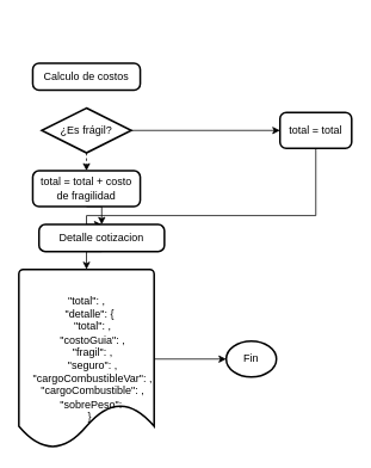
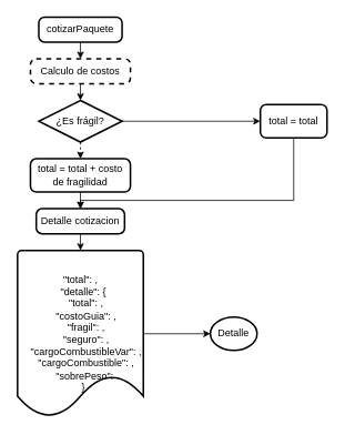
  <mxCell id="0" />
  <mxCell id="1" parent="0" />
- <mxCell id="2" value="Fin" style="strokeWidth=2;html=1;shape=mxgraph.flowchart.start_1;whiteSpace=wrap;" vertex="1" parent="1"><mxGeometry x="252" y="380" width="56" height="40" as="geometry" /></mxCell>
- <mxCell id="5" value="Calculo de costos" style="rounded=1;whiteSpace=wrap;html=1;absoluteArcSize=1;arcSize=14;strokeWidth=2;" vertex="1" parent="1"><mxGeometry x="36" y="70" width="120" height="30" as="geometry" /></mxCell>
+ <mxCell id="2" value="Detalle" style="strokeWidth=2;html=1;shape=mxgraph.flowchart.start_1;whiteSpace=wrap;" vertex="1" parent="1"><mxGeometry x="252" y="380" width="56" height="40" as="geometry" /></mxCell>
+ <mxCell id="3" style="edgeStyle=orthogonalEdgeStyle;rounded=0;orthogonalLoop=1;jettySize=auto;html=1;exitX=0.5;exitY=1;exitDx=0;exitDy=0;entryX=0.5;entryY=0;entryDx=0;entryDy=0;" edge="1" parent="1" source="4" target="5"><mxGeometry relative="1" as="geometry" /></mxCell>
+ <mxCell id="4" value="cotizarPaquete" style="rounded=1;whiteSpace=wrap;html=1;absoluteArcSize=1;arcSize=14;strokeWidth=2;" vertex="1" parent="1"><mxGeometry x="46" y="20" width="100" height="30" as="geometry" /></mxCell>
+ <mxCell id="5" value="Calculo de costos" style="rounded=1;whiteSpace=wrap;html=1;absoluteArcSize=1;arcSize=14;strokeWidth=2;dashed=1;" vertex="1" parent="1"><mxGeometry x="36" y="70" width="120" height="30" as="geometry" /></mxCell>
  <mxCell id="6" style="edgeStyle=orthogonalEdgeStyle;rounded=0;orthogonalLoop=1;jettySize=auto;html=1;exitX=0.5;exitY=1;exitDx=0;exitDy=0;exitPerimeter=0;entryX=0.5;entryY=0;entryDx=0;entryDy=0;dashed=1;" edge="1" parent="1" source="8" target="10"><mxGeometry relative="1" as="geometry" /></mxCell>
  <mxCell id="7" style="edgeStyle=orthogonalEdgeStyle;rounded=0;orthogonalLoop=1;jettySize=auto;html=1;exitX=1;exitY=0.5;exitDx=0;exitDy=0;exitPerimeter=0;entryX=0;entryY=0.5;entryDx=0;entryDy=0;" edge="1" parent="1" source="8" target="12"><mxGeometry relative="1" as="geometry" /></mxCell>
  <mxCell id="8" value="¿Es frágil?" style="strokeWidth=2;html=1;shape=mxgraph.flowchart.decision;whiteSpace=wrap;" vertex="1" parent="1"><mxGeometry x="46" y="120" width="100" height="50" as="geometry" /></mxCell>
  <mxCell id="9" style="edgeStyle=orthogonalEdgeStyle;rounded=0;orthogonalLoop=1;jettySize=auto;html=1;exitX=0.5;exitY=1;exitDx=0;exitDy=0;entryX=0.5;entryY=0;entryDx=0;entryDy=0;" edge="1" parent="1" source="10" target="13"><mxGeometry relative="1" as="geometry" /></mxCell>
  <mxCell id="10" value="total = total + costo de fragilidad" style="rounded=1;whiteSpace=wrap;html=1;absoluteArcSize=1;arcSize=14;strokeWidth=2;" vertex="1" parent="1"><mxGeometry x="36" y="190" width="120" height="40" as="geometry" /></mxCell>
  <mxCell id="11" style="edgeStyle=orthogonalEdgeStyle;rounded=0;orthogonalLoop=1;jettySize=auto;html=1;exitX=0.5;exitY=1;exitDx=0;exitDy=0;entryX=0.5;entryY=0;entryDx=0;entryDy=0;" edge="1" parent="1" source="12" target="13"><mxGeometry relative="1" as="geometry"><Array as="points"><mxPoint x="352" y="240" /><mxPoint x="96" y="240" /></Array></mxGeometry></mxCell>
  <mxCell id="12" value="total = total" style="rounded=1;whiteSpace=wrap;html=1;absoluteArcSize=1;arcSize=14;strokeWidth=2;" vertex="1" parent="1"><mxGeometry x="312" y="125" width="80" height="40" as="geometry" /></mxCell>
- <mxCell id="13" value="Detalle cotizacion" style="rounded=1;whiteSpace=wrap;html=1;absoluteArcSize=1;arcSize=14;strokeWidth=2;" vertex="1" parent="1"><mxGeometry x="43" y="250" width="140" height="30" as="geometry" /></mxCell>
+ <mxCell id="13" value="Detalle cotizacion" style="rounded=1;whiteSpace=wrap;html=1;absoluteArcSize=1;arcSize=14;strokeWidth=2;" vertex="1" parent="1"><mxGeometry x="43" y="250" width="106" height="30" as="geometry" /></mxCell>
+ <mxCell id="14" style="edgeStyle=orthogonalEdgeStyle;rounded=0;orthogonalLoop=1;jettySize=auto;html=1;exitX=0.5;exitY=1;exitDx=0;exitDy=0;entryX=0.5;entryY=0;entryDx=0;entryDy=0;entryPerimeter=0;" edge="1" parent="1" source="5" target="8"><mxGeometry relative="1" as="geometry" /></mxCell>
  <mxCell id="15" value="&lt;div style=&quot;line-height: 120%;&quot;&gt;&lt;span style=&quot;background-color: initial;&quot;&gt;&quot;total&quot;: ,&lt;/span&gt;&lt;br&gt;&lt;/div&gt;&lt;div style=&quot;line-height: 120%;&quot;&gt;&amp;nbsp; &quot;detalle&quot;: {&lt;/div&gt;&lt;div style=&quot;line-height: 120%;&quot;&gt;&amp;nbsp; &amp;nbsp; &quot;total&quot;: ,&lt;/div&gt;&lt;div style=&quot;line-height: 120%;&quot;&gt;&amp;nbsp; &amp;nbsp; &quot;costoGuia&quot;: ,&lt;/div&gt;&lt;div style=&quot;line-height: 120%;&quot;&gt;&amp;nbsp; &amp;nbsp; &quot;fragil&quot;: ,&lt;/div&gt;&lt;div style=&quot;line-height: 120%;&quot;&gt;&amp;nbsp; &amp;nbsp; &quot;seguro&quot;: ,&lt;/div&gt;&lt;div style=&quot;line-height: 120%;&quot;&gt;&amp;nbsp; &amp;nbsp; &quot;cargoCombustibleVar&quot;: ,&lt;/div&gt;&lt;div style=&quot;line-height: 120%;&quot;&gt;&amp;nbsp; &amp;nbsp; &quot;cargoCombustible&quot;: ,&lt;/div&gt;&lt;div style=&quot;line-height: 120%;&quot;&gt;&amp;nbsp; &amp;nbsp; &quot;sobrePeso&quot;:&amp;nbsp;&lt;/div&gt;&lt;div style=&quot;line-height: 120%;&quot;&gt;&amp;nbsp; }&lt;/div&gt;" style="strokeWidth=2;html=1;shape=mxgraph.flowchart.document2;whiteSpace=wrap;size=0.25;" vertex="1" parent="1"><mxGeometry x="20.5" y="300" width="151" height="200" as="geometry" /></mxCell>
  <mxCell id="16" style="edgeStyle=orthogonalEdgeStyle;rounded=0;orthogonalLoop=1;jettySize=auto;html=1;exitX=0.5;exitY=1;exitDx=0;exitDy=0;entryX=0.5;entryY=0;entryDx=0;entryDy=0;entryPerimeter=0;" edge="1" parent="1" source="13" target="15"><mxGeometry relative="1" as="geometry" /></mxCell>
  <mxCell id="17" style="edgeStyle=orthogonalEdgeStyle;rounded=0;orthogonalLoop=1;jettySize=auto;html=1;exitX=1;exitY=0.5;exitDx=0;exitDy=0;exitPerimeter=0;entryX=0;entryY=0.5;entryDx=0;entryDy=0;entryPerimeter=0;" edge="1" parent="1" source="15" target="2"><mxGeometry relative="1" as="geometry" /></mxCell>
